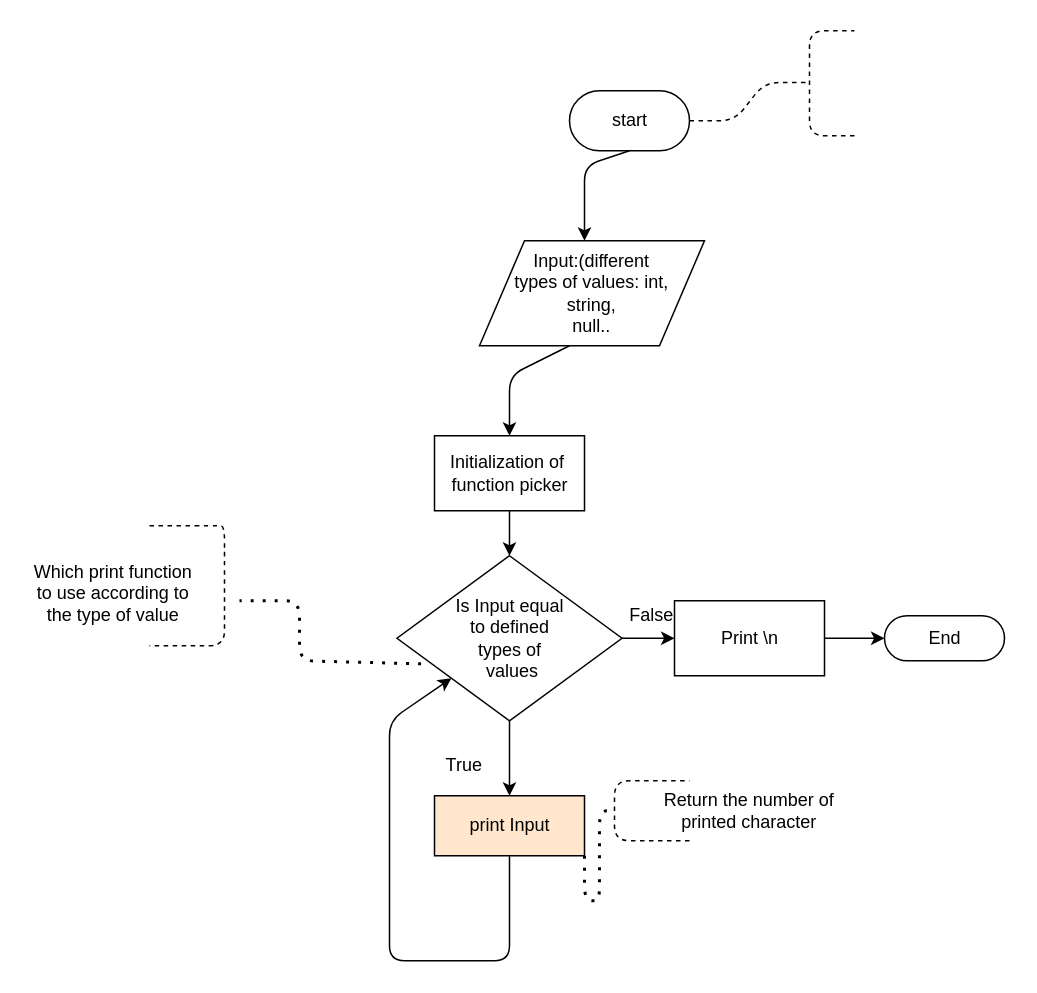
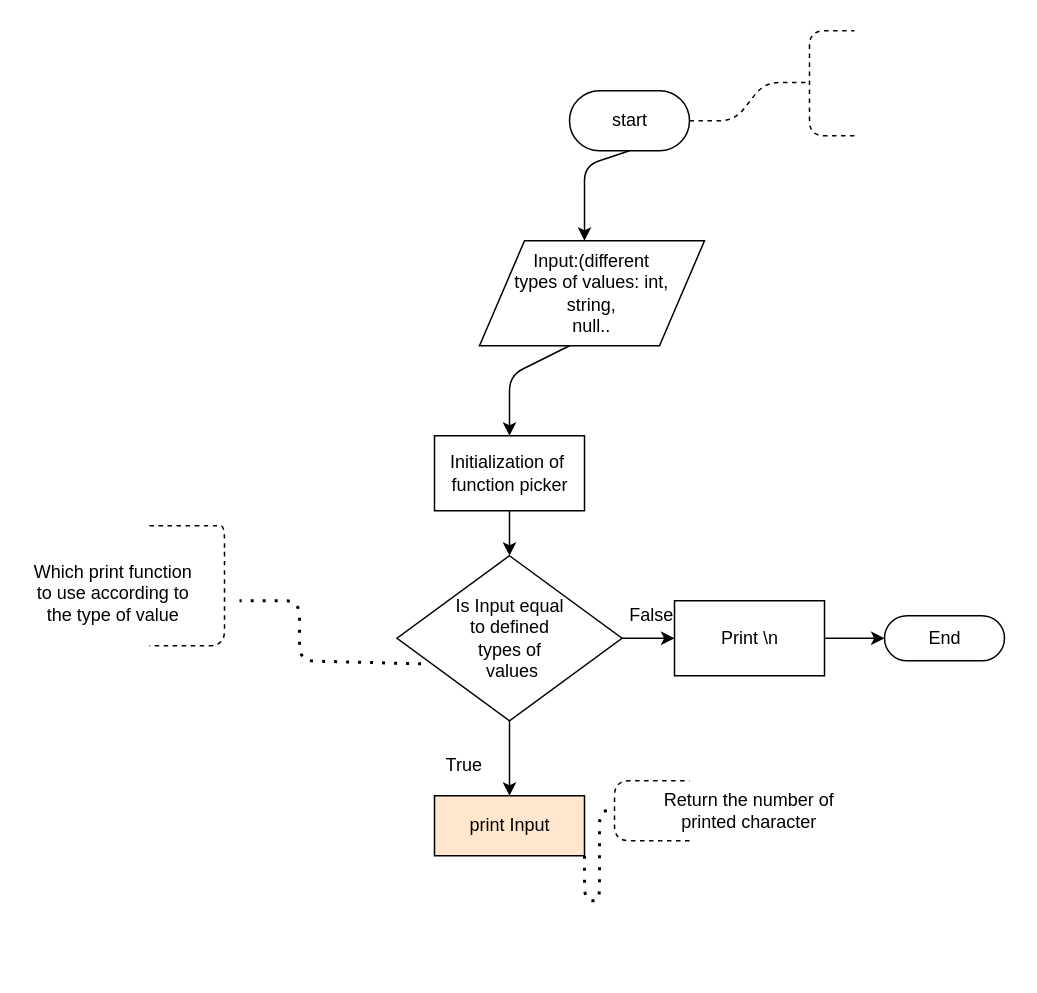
  <mxCell id="0" />
  <mxCell id="1" parent="0" />
  <mxCell id="2" value="" style="endArrow=none;dashed=1;html=1;" edge="1" parent="1"><mxGeometry width="50" height="50" relative="1" as="geometry"><mxPoint x="569" y="90" as="sourcePoint" /><mxPoint x="569" y="20" as="targetPoint" /><Array as="points"><mxPoint x="539" y="90" /><mxPoint x="539" y="20" /></Array></mxGeometry></mxCell>
  <mxCell id="3" value="" style="endArrow=none;dashed=1;html=1;edgeStyle=entityRelationEdgeStyle;" edge="1" parent="1"><mxGeometry width="50" height="50" relative="1" as="geometry"><mxPoint x="459" y="80" as="sourcePoint" /><mxPoint x="539" y="54.5" as="targetPoint" /></mxGeometry></mxCell>
  <mxCell id="4" value="start" style="html=1;dashed=0;whitespace=wrap;shape=mxgraph.dfd.start" vertex="1" parent="1"><mxGeometry x="379" y="60" width="80" height="40" as="geometry" /></mxCell>
  <mxCell id="5" value="" style="endArrow=classic;html=1;exitX=0.5;exitY=0.5;exitDx=0;exitDy=20;exitPerimeter=0;" edge="1" parent="1" source="4"><mxGeometry width="50" height="50" relative="1" as="geometry"><mxPoint x="419" y="110" as="sourcePoint" /><mxPoint x="389" y="160" as="targetPoint" /><Array as="points"><mxPoint x="389" y="110" /></Array></mxGeometry></mxCell>
  <mxCell id="6" value="Input:(different&lt;br&gt;types of values: int,&lt;br&gt;string,&lt;br&gt;null.." style="shape=parallelogram;perimeter=parallelogramPerimeter;whiteSpace=wrap;html=1;dashed=0;" vertex="1" parent="1"><mxGeometry x="319" y="160" width="150" height="70" as="geometry" /></mxCell>
  <mxCell id="7" value="" style="endArrow=classic;html=1;" edge="1" parent="1"><mxGeometry width="50" height="50" relative="1" as="geometry"><mxPoint x="379" y="230" as="sourcePoint" /><mxPoint x="339" y="290" as="targetPoint" /><Array as="points"><mxPoint x="339" y="250" /></Array></mxGeometry></mxCell>
  <mxCell id="8" value="Initialization of&amp;nbsp;&lt;br&gt;function picker" style="html=1;dashed=0;whitespace=wrap;" vertex="1" parent="1"><mxGeometry x="289" y="290" width="100" height="50" as="geometry" /></mxCell>
  <mxCell id="9" value="Which print function to use according to the type of value" style="text;html=1;strokeColor=none;fillColor=none;align=center;verticalAlign=middle;whiteSpace=wrap;rounded=0;" vertex="1" parent="1"><mxGeometry x="20" y="370" width="110" height="50" as="geometry" /></mxCell>
  <mxCell id="10" value="" style="endArrow=classic;html=1;exitX=0.5;exitY=1;exitDx=0;exitDy=0;" edge="1" parent="1" source="8"><mxGeometry width="50" height="50" relative="1" as="geometry"><mxPoint x="329" y="460" as="sourcePoint" /><mxPoint x="339" y="370" as="targetPoint" /></mxGeometry></mxCell>
  <mxCell id="11" value="Is Input equal&lt;br&gt;to defined&lt;br&gt;types of&lt;br&gt;&amp;nbsp;values" style="shape=rhombus;html=1;dashed=0;whitespace=wrap;perimeter=rhombusPerimeter;" vertex="1" parent="1"><mxGeometry x="264" y="370" width="150" height="110" as="geometry" /></mxCell>
  <mxCell id="12" value="" style="endArrow=none;dashed=1;html=1;" edge="1" parent="1"><mxGeometry width="50" height="50" relative="1" as="geometry"><mxPoint x="99" y="350" as="sourcePoint" /><mxPoint x="99" y="430" as="targetPoint" /><Array as="points"><mxPoint x="139" y="350" /><mxPoint x="149" y="350" /><mxPoint x="149" y="370" /><mxPoint x="149" y="430" /></Array></mxGeometry></mxCell>
  <mxCell id="13" value="" style="endArrow=none;dashed=1;html=1;dashPattern=1 3;strokeWidth=2;exitX=0.107;exitY=0.655;exitDx=0;exitDy=0;exitPerimeter=0;" edge="1" parent="1" source="11"><mxGeometry width="50" height="50" relative="1" as="geometry"><mxPoint x="259" y="450" as="sourcePoint" /><mxPoint x="159" y="400" as="targetPoint" /><Array as="points"><mxPoint x="199" y="440" /><mxPoint x="199" y="400" /></Array></mxGeometry></mxCell>
  <mxCell id="14" value="" style="endArrow=classic;html=1;exitX=0.5;exitY=1;exitDx=0;exitDy=0;" edge="1" parent="1" source="11"><mxGeometry width="50" height="50" relative="1" as="geometry"><mxPoint x="329" y="520" as="sourcePoint" /><mxPoint x="339" y="530" as="targetPoint" /></mxGeometry></mxCell>
  <mxCell id="15" value="" style="endArrow=classic;html=1;exitX=1;exitY=0.5;exitDx=0;exitDy=0;" edge="1" parent="1" source="11"><mxGeometry width="50" height="50" relative="1" as="geometry"><mxPoint x="459" y="420" as="sourcePoint" /><mxPoint x="449" y="425" as="targetPoint" /></mxGeometry></mxCell>
  <mxCell id="16" value="True" style="text;html=1;strokeColor=none;fillColor=none;align=center;verticalAlign=middle;whiteSpace=wrap;rounded=0;" vertex="1" parent="1"><mxGeometry x="289" y="500" width="40" height="20" as="geometry" /></mxCell>
  <mxCell id="17" value="False" style="text;html=1;strokeColor=none;fillColor=none;align=center;verticalAlign=middle;whiteSpace=wrap;rounded=0;" vertex="1" parent="1"><mxGeometry x="414" y="400" width="40" height="20" as="geometry" /></mxCell>
  <mxCell id="18" value="Print \n" style="html=1;dashed=0;whitespace=wrap;" vertex="1" parent="1"><mxGeometry x="449" y="400" width="100" height="50" as="geometry" /></mxCell>
  <mxCell id="19" value="" style="endArrow=classic;html=1;exitX=1;exitY=0.5;exitDx=0;exitDy=0;" edge="1" parent="1" source="18"><mxGeometry width="50" height="50" relative="1" as="geometry"><mxPoint x="559" y="460" as="sourcePoint" /><mxPoint x="589" y="425" as="targetPoint" /></mxGeometry></mxCell>
  <mxCell id="20" value="End" style="html=1;dashed=0;whitespace=wrap;shape=mxgraph.dfd.start" vertex="1" parent="1"><mxGeometry x="589" y="410" width="80" height="30" as="geometry" /></mxCell>
  <mxCell id="21" value="print Input" style="html=1;dashed=0;whitespace=wrap;fillColor=#ffe6cc;" vertex="1" parent="1"><mxGeometry x="289" y="530" width="100" height="40" as="geometry" /></mxCell>
  <mxCell id="22" value="" style="endArrow=none;dashed=1;html=1;" edge="1" parent="1"><mxGeometry width="50" height="50" relative="1" as="geometry"><mxPoint x="459" y="560" as="sourcePoint" /><mxPoint x="459" y="520" as="targetPoint" /><Array as="points"><mxPoint x="409" y="560" /><mxPoint x="409" y="520" /></Array></mxGeometry></mxCell>
  <mxCell id="23" value="Return the number of printed character" style="text;html=1;strokeColor=none;fillColor=none;align=center;verticalAlign=middle;whiteSpace=wrap;rounded=0;" vertex="1" parent="1"><mxGeometry x="439" y="530" width="120" height="20" as="geometry" /></mxCell>
  <mxCell id="24" value="" style="endArrow=none;dashed=1;html=1;dashPattern=1 3;strokeWidth=2;exitX=1;exitY=1;exitDx=0;exitDy=0;" edge="1" parent="1" source="21"><mxGeometry width="50" height="50" relative="1" as="geometry"><mxPoint x="419" y="620" as="sourcePoint" /><mxPoint x="409" y="540" as="targetPoint" /><Array as="points"><mxPoint x="389" y="600" /><mxPoint x="399" y="600" /><mxPoint x="399" y="540" /></Array></mxGeometry></mxCell>
- <mxCell id="25" value="" style="endArrow=classic;html=1;exitX=0.5;exitY=1;exitDx=0;exitDy=0;" edge="1" parent="1" source="21" target="11"><mxGeometry width="50" height="50" relative="1" as="geometry"><mxPoint x="329" y="620" as="sourcePoint" /><mxPoint x="264" y="475" as="targetPoint" /><Array as="points"><mxPoint x="339" y="640" /><mxPoint x="299" y="640" /><mxPoint x="259" y="640" /><mxPoint x="259" y="480" /></Array></mxGeometry></mxCell>
